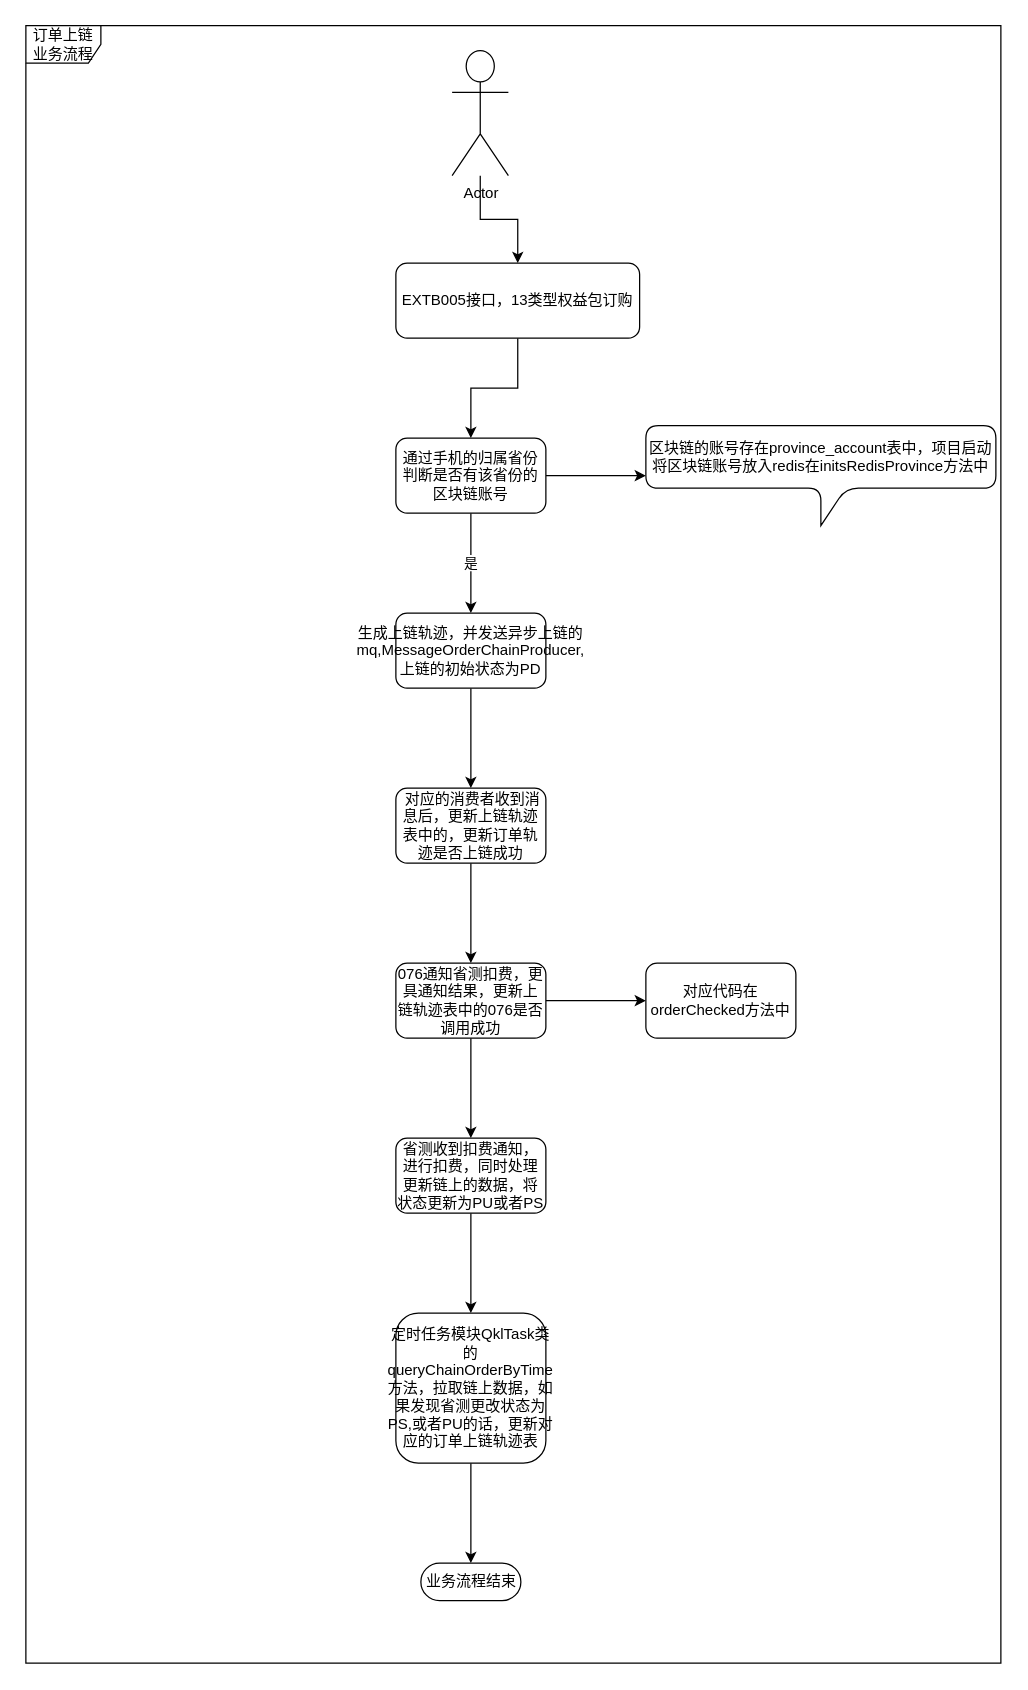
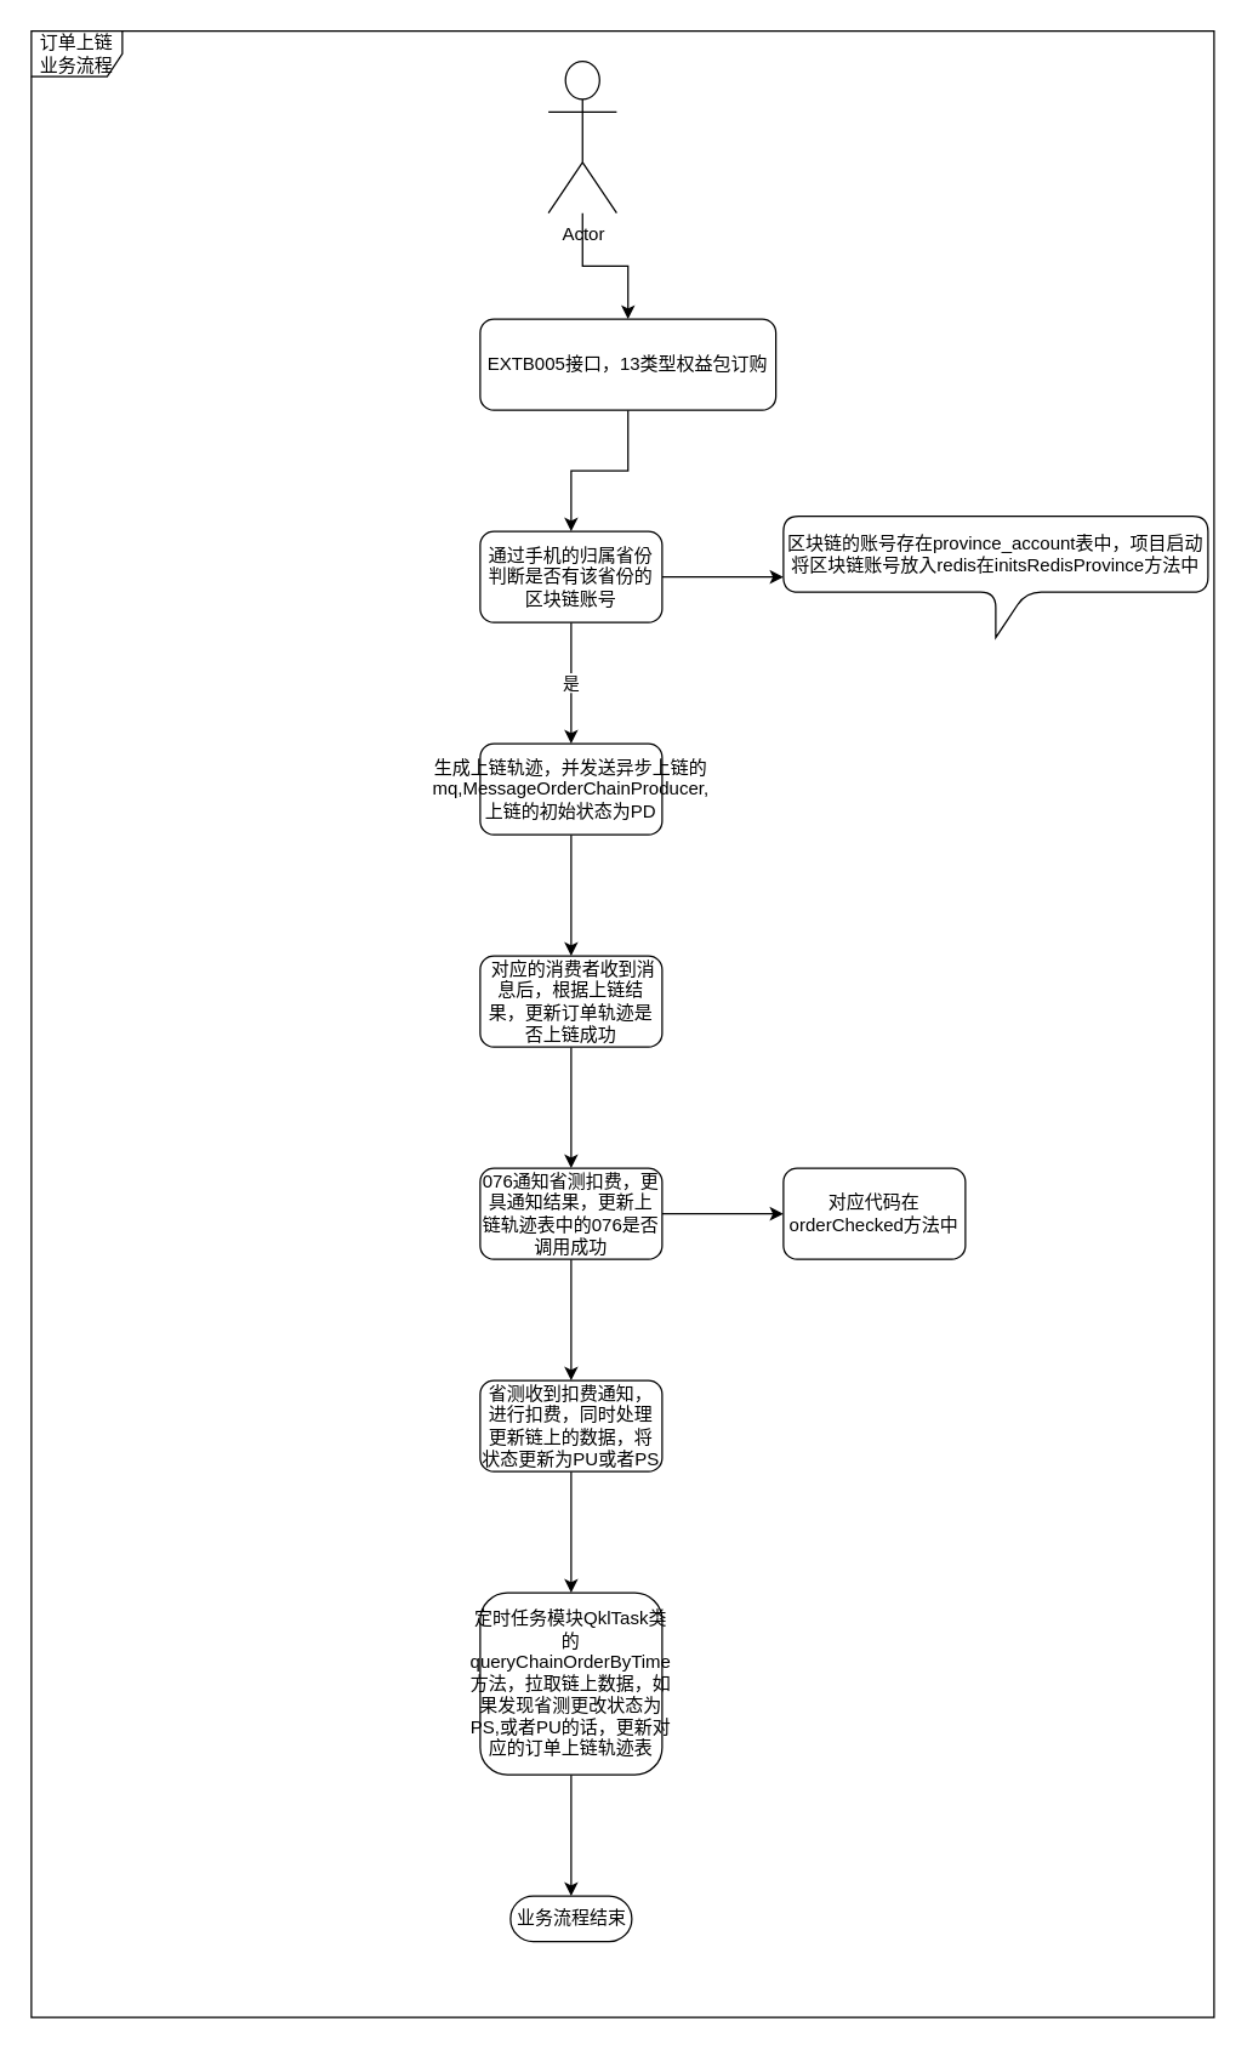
  <mxCell id="0" />
  <mxCell id="1" parent="0" />
  <mxCell id="2" value="订单上链业务流程" style="shape=umlFrame;whiteSpace=wrap;html=1;" parent="1" vertex="1"><mxGeometry x="20" y="20" width="780" height="1310" as="geometry" /></mxCell>
  <mxCell id="3" style="edgeStyle=orthogonalEdgeStyle;rounded=0;orthogonalLoop=1;jettySize=auto;html=1;" parent="1" source="4" target="6" edge="1"><mxGeometry relative="1" as="geometry" /></mxCell>
  <mxCell id="4" value="Actor" style="shape=umlActor;verticalLabelPosition=bottom;verticalAlign=top;html=1;outlineConnect=0;" parent="1" vertex="1"><mxGeometry x="361" y="40" width="45" height="100" as="geometry" /></mxCell>
  <mxCell id="5" value="" style="edgeStyle=orthogonalEdgeStyle;rounded=0;orthogonalLoop=1;jettySize=auto;html=1;" parent="1" source="6" target="9" edge="1"><mxGeometry relative="1" as="geometry" /></mxCell>
  <mxCell id="6" value="EXTB005接口，13类型权益包订购" style="rounded=1;whiteSpace=wrap;html=1;" parent="1" vertex="1"><mxGeometry x="316" y="210" width="195" height="60" as="geometry" /></mxCell>
  <mxCell id="7" value="" style="edgeStyle=orthogonalEdgeStyle;rounded=0;orthogonalLoop=1;jettySize=auto;html=1;" parent="1" source="9" target="10" edge="1"><mxGeometry relative="1" as="geometry" /></mxCell>
  <mxCell id="8" value="是" style="edgeStyle=orthogonalEdgeStyle;rounded=0;orthogonalLoop=1;jettySize=auto;html=1;" parent="1" source="9" target="12" edge="1"><mxGeometry relative="1" as="geometry" /></mxCell>
  <mxCell id="9" value="通过手机的归属省份判断是否有该省份的区块链账号" style="whiteSpace=wrap;html=1;rounded=1;" parent="1" vertex="1"><mxGeometry x="316" y="350" width="120" height="60" as="geometry" /></mxCell>
  <mxCell id="10" value="区块链的账号存在province_account表中，项目启动将区块链账号放入redis在initsRedisProvince方法中" style="shape=callout;rounded=1;whiteSpace=wrap;html=1;perimeter=calloutPerimeter;" parent="1" vertex="1"><mxGeometry x="516" y="340" width="280" height="80" as="geometry" /></mxCell>
  <mxCell id="11" value="" style="edgeStyle=orthogonalEdgeStyle;rounded=0;orthogonalLoop=1;jettySize=auto;html=1;" parent="1" source="12" target="14" edge="1"><mxGeometry relative="1" as="geometry" /></mxCell>
  <mxCell id="12" value="生成上链轨迹，并发送异步上链的mq,MessageOrderChainProducer,上链的初始状态为PD" style="whiteSpace=wrap;html=1;rounded=1;" parent="1" vertex="1"><mxGeometry x="316" y="490" width="120" height="60" as="geometry" /></mxCell>
  <mxCell id="13" value="" style="edgeStyle=orthogonalEdgeStyle;rounded=0;orthogonalLoop=1;jettySize=auto;html=1;" parent="1" source="14" target="17" edge="1"><mxGeometry relative="1" as="geometry" /></mxCell>
- <mxCell id="14" value="&amp;nbsp;对应的消费者收到消息后，更新上链轨迹表中的，更新订单轨迹是否上链成功" style="whiteSpace=wrap;html=1;rounded=1;" parent="1" vertex="1"><mxGeometry x="316" y="630" width="120" height="60" as="geometry" /></mxCell>
+ <mxCell id="14" value="&amp;nbsp;对应的消费者收到消息后，根据上链结果，更新订单轨迹是否上链成功" style="whiteSpace=wrap;html=1;rounded=1;" parent="1" vertex="1"><mxGeometry x="316" y="630" width="120" height="60" as="geometry" /></mxCell>
  <mxCell id="15" value="" style="edgeStyle=orthogonalEdgeStyle;rounded=0;orthogonalLoop=1;jettySize=auto;html=1;" parent="1" source="17" target="18" edge="1"><mxGeometry relative="1" as="geometry" /></mxCell>
  <mxCell id="16" value="" style="edgeStyle=orthogonalEdgeStyle;rounded=0;orthogonalLoop=1;jettySize=auto;html=1;" edge="1" parent="1" source="17" target="23"><mxGeometry relative="1" as="geometry" /></mxCell>
  <mxCell id="17" value="076通知省测扣费，更具通知结果，更新上链轨迹表中的076是否调用成功" style="whiteSpace=wrap;html=1;rounded=1;" parent="1" vertex="1"><mxGeometry x="316" y="770" width="120" height="60" as="geometry" /></mxCell>
  <mxCell id="18" value="对应代码在orderChecked方法中" style="whiteSpace=wrap;html=1;rounded=1;" parent="1" vertex="1"><mxGeometry x="516" y="770" width="120" height="60" as="geometry" /></mxCell>
  <mxCell id="19" style="edgeStyle=orthogonalEdgeStyle;rounded=0;orthogonalLoop=1;jettySize=auto;html=1;" parent="1" source="20" target="21" edge="1"><mxGeometry relative="1" as="geometry" /></mxCell>
  <mxCell id="20" value="定时任务模块QklTask类的queryChainOrderByTime方法，拉取链上数据，如果发现省测更改状态为PS,或者PU的话，更新对应的订单上链轨迹表" style="whiteSpace=wrap;html=1;rounded=1;" parent="1" vertex="1"><mxGeometry x="316" y="1050" width="120" height="120" as="geometry" /></mxCell>
  <mxCell id="21" value="业务流程结束" style="html=1;dashed=0;whitespace=wrap;shape=mxgraph.dfd.start" parent="1" vertex="1"><mxGeometry x="336" y="1250" width="80" height="30" as="geometry" /></mxCell>
  <mxCell id="22" style="edgeStyle=orthogonalEdgeStyle;rounded=0;orthogonalLoop=1;jettySize=auto;html=1;" edge="1" parent="1" source="23" target="20"><mxGeometry relative="1" as="geometry" /></mxCell>
  <mxCell id="23" value="省测收到扣费通知，进行扣费，同时处理更新链上的数据，将状态更新为PU或者PS" style="whiteSpace=wrap;html=1;rounded=1;" vertex="1" parent="1"><mxGeometry x="316" y="910" width="120" height="60" as="geometry" /></mxCell>
